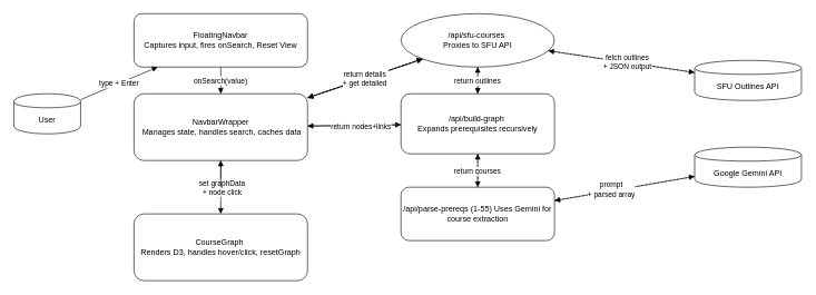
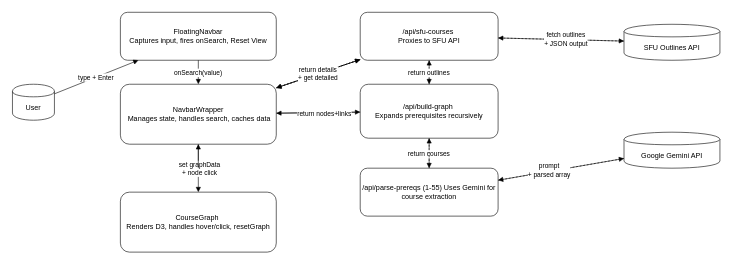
  <mxCell id="0" />
  <mxCell id="1" parent="0" />
- <mxCell id="2" value="User" style="shape=cylinder;whiteSpace=wrap;html=1;boundedLbl=1;" parent="1" vertex="1"><mxGeometry x="20" y="140" width="100" height="60" as="geometry" /></mxCell>
- <mxCell id="3" value="SFU Outlines API" style="shape=cylinder;whiteSpace=wrap;html=1;boundedLbl=1;" parent="1" vertex="1"><mxGeometry x="1040" y="90" width="160" height="60" as="geometry" /></mxCell>
+ <mxCell id="2" value="User" style="shape=cylinder;whiteSpace=wrap;html=1;boundedLbl=1;" parent="1" vertex="1"><mxGeometry x="20" y="140" width="70" height="60" as="geometry" /></mxCell>
+ <mxCell id="3" value="SFU Outlines API" style="shape=cylinder;whiteSpace=wrap;html=1;boundedLbl=1;" parent="1" vertex="1"><mxGeometry x="1040" y="40" width="160" height="60" as="geometry" /></mxCell>
  <mxCell id="4" value="Google Gemini API" style="shape=cylinder;whiteSpace=wrap;html=1;boundedLbl=1;" parent="1" vertex="1"><mxGeometry x="1040" y="220" width="160" height="60" as="geometry" /></mxCell>
  <mxCell id="5" value="FloatingNavbar&lt;div&gt;Captures input, fires onSearch, Reset View&lt;/div&gt;" style="rounded=1;whiteSpace=wrap;html=1;" parent="1" vertex="1"><mxGeometry x="200" y="20" width="260" height="80" as="geometry" /></mxCell>
  <mxCell id="6" value="NavbarWrapper&lt;div&gt;&amp;nbsp;Manages state, handles search, caches data&lt;/div&gt;" style="rounded=1;whiteSpace=wrap;html=1;" parent="1" vertex="1"><mxGeometry x="200" y="140" width="260" height="100" as="geometry" /></mxCell>
  <mxCell id="7" value="CourseGraph&amp;nbsp;&lt;div&gt;Renders D3, handles hover/click, resetGraph&lt;/div&gt;" style="rounded=1;whiteSpace=wrap;html=1;" parent="1" vertex="1"><mxGeometry x="200" y="320" width="260" height="100" as="geometry" /></mxCell>
- <mxCell id="8" value="/api/sfu-courses&amp;nbsp;&lt;div&gt;Proxies to SFU API&lt;/div&gt;" style="ellipse;whiteSpace=wrap;html=1;" parent="1" vertex="1"><mxGeometry x="600" y="20" width="230" height="80" as="geometry" /></mxCell>
+ <mxCell id="8" value="/api/sfu-courses&amp;nbsp;&lt;div&gt;Proxies to SFU API&lt;/div&gt;" style="rounded=1;whiteSpace=wrap;html=1;" parent="1" vertex="1"><mxGeometry x="600" y="20" width="230" height="80" as="geometry" /></mxCell>
  <mxCell id="9" value="/api/build-graph&amp;nbsp;&lt;div&gt;Expands prerequisites recursively&lt;/div&gt;" style="rounded=1;whiteSpace=wrap;html=1;" parent="1" vertex="1"><mxGeometry x="600" y="140" width="230" height="90" as="geometry" /></mxCell>
  <mxCell id="10" value="/api/parse-prereqs (1-55) Uses Gemini for course extraction" style="rounded=1;whiteSpace=wrap;html=1;" parent="1" vertex="1"><mxGeometry x="600" y="280" width="230" height="80" as="geometry" /></mxCell>
  <mxCell id="11" value="type + Enter" style="endArrow=block;rounded=1;" parent="1" source="2" target="5" edge="1"><mxGeometry relative="1" as="geometry" /></mxCell>
  <mxCell id="12" value="onSearch(value)" style="endArrow=block;rounded=1;" parent="1" source="5" target="6" edge="1"><mxGeometry relative="1" as="geometry" /></mxCell>
  <mxCell id="13" value="GET outlines" style="endArrow=block;rounded=1;" parent="1" source="6" target="8" edge="1"><mxGeometry relative="1" as="geometry" /></mxCell>
  <mxCell id="14" value="return JSON" style="endArrow=block;rounded=1;dashed=1;" parent="1" source="8" target="6" edge="1"><mxGeometry relative="1" as="geometry" /></mxCell>
  <mxCell id="15" value="" style="endArrow=block;rounded=1;" parent="1" source="6" target="9" edge="1"><mxGeometry x="0.004" relative="1" as="geometry"><mxPoint as="offset" /></mxGeometry></mxCell>
  <mxCell id="16" value="GET outlines" style="endArrow=block;rounded=1;" parent="1" source="9" target="8" edge="1"><mxGeometry relative="1" as="geometry" /></mxCell>
  <mxCell id="17" value="return outlines" style="endArrow=block;rounded=1;dashed=1;" parent="1" source="8" target="9" edge="1"><mxGeometry relative="1" as="geometry" /></mxCell>
  <mxCell id="18" value="return courses" style="endArrow=block;rounded=1;" parent="1" source="9" target="10" edge="1"><mxGeometry relative="1" as="geometry" /></mxCell>
  <mxCell id="19" value="" style="endArrow=block;rounded=1;dashed=1;" parent="1" source="10" target="9" edge="1"><mxGeometry relative="1" as="geometry" /></mxCell>
  <mxCell id="20" value="" style="endArrow=block;rounded=1;" parent="1" source="9" target="6" edge="1"><mxGeometry x="0.003" relative="1" as="geometry"><mxPoint as="offset" /></mxGeometry></mxCell>
  <mxCell id="21" value="return nodes+links" style="edgeLabel;html=1;align=center;verticalAlign=middle;resizable=0;points=[];" parent="20" vertex="1" connectable="0"><mxGeometry x="-0.133" y="2" relative="1" as="geometry"><mxPoint as="offset" /></mxGeometry></mxCell>
  <mxCell id="22" value="" style="endArrow=block;rounded=1;" parent="1" source="6" target="7" edge="1"><mxGeometry relative="1" as="geometry"><mxPoint as="offset" /></mxGeometry></mxCell>
  <mxCell id="23" value="set graphData&lt;br style=&quot;padding: 0px; margin: 0px;&quot;&gt;+&amp;nbsp;node click" style="edgeLabel;html=1;align=center;verticalAlign=middle;resizable=0;points=[];" parent="22" vertex="1" connectable="0"><mxGeometry x="-0.011" y="1" relative="1" as="geometry"><mxPoint as="offset" /></mxGeometry></mxCell>
  <mxCell id="24" value="" style="endArrow=block;rounded=1;" parent="1" target="6" edge="1"><mxGeometry relative="1" as="geometry"><mxPoint x="330" y="280" as="sourcePoint" /></mxGeometry></mxCell>
  <mxCell id="25" value="GET details" style="endArrow=block;rounded=1;" parent="1" source="6" target="8" edge="1"><mxGeometry relative="1" as="geometry" /></mxCell>
  <mxCell id="26" value="return details&#10;+ get detailed" style="endArrow=block;rounded=1;dashed=1;" parent="1" source="8" target="6" edge="1"><mxGeometry relative="1" as="geometry" /></mxCell>
  <mxCell id="27" value="" style="endArrow=block;rounded=1;" parent="1" source="8" target="3" edge="1"><mxGeometry relative="1" as="geometry" /></mxCell>
  <mxCell id="28" value="" style="endArrow=block;rounded=1;dashed=1;" parent="1" source="3" target="8" edge="1"><mxGeometry relative="1" as="geometry" /></mxCell>
  <mxCell id="29" value="&lt;span style=&quot;color: rgb(0, 0, 0);&quot;&gt;fetch outlines&lt;/span&gt;&lt;br style=&quot;color: rgb(63, 63, 63); scrollbar-color: rgb(226, 226, 226) rgb(251, 251, 251); padding: 0px; margin: 0px;&quot;&gt;&lt;span style=&quot;color: rgb(0, 0, 0);&quot;&gt;+ JSON output&lt;/span&gt;" style="edgeLabel;html=1;align=center;verticalAlign=middle;resizable=0;points=[];" vertex="1" connectable="0" parent="28"><mxGeometry x="-0.069" y="-1" relative="1" as="geometry"><mxPoint as="offset" /></mxGeometry></mxCell>
  <mxCell id="30" value="" style="endArrow=block;rounded=1;" parent="1" source="10" target="4" edge="1"><mxGeometry relative="1" as="geometry" /></mxCell>
  <mxCell id="31" value="" style="endArrow=block;rounded=1;dashed=1;" parent="1" source="4" target="10" edge="1"><mxGeometry relative="1" as="geometry" /></mxCell>
  <mxCell id="32" value="&lt;span style=&quot;color: rgb(0, 0, 0);&quot;&gt;prompt&lt;/span&gt;&lt;br style=&quot;color: rgb(63, 63, 63); scrollbar-color: rgb(226, 226, 226) rgb(251, 251, 251); padding: 0px; margin: 0px;&quot;&gt;&lt;span style=&quot;color: rgb(0, 0, 0);&quot;&gt;+&amp;nbsp;parsed array&lt;/span&gt;" style="edgeLabel;html=1;align=center;verticalAlign=middle;resizable=0;points=[];" vertex="1" connectable="0" parent="31"><mxGeometry x="0.19" y="-2" relative="1" as="geometry"><mxPoint as="offset" /></mxGeometry></mxCell>
